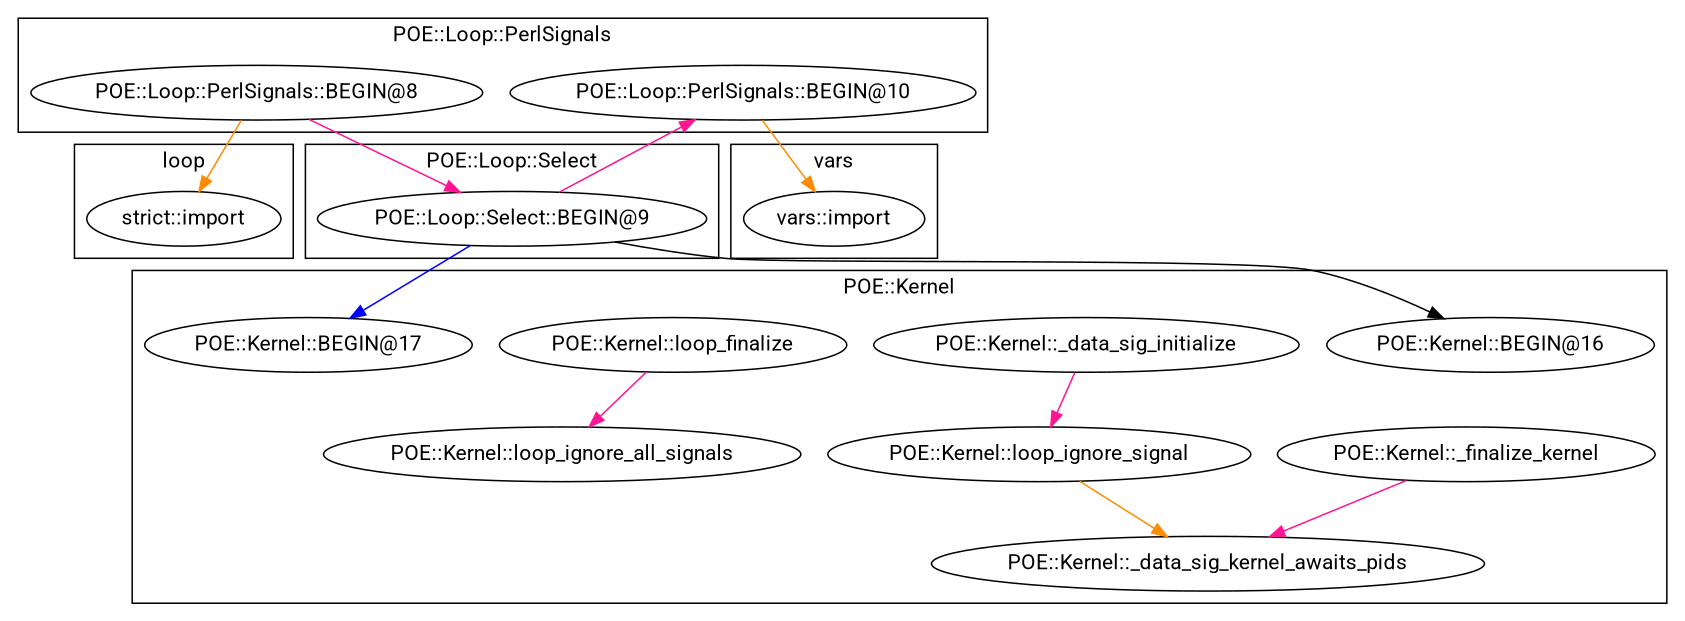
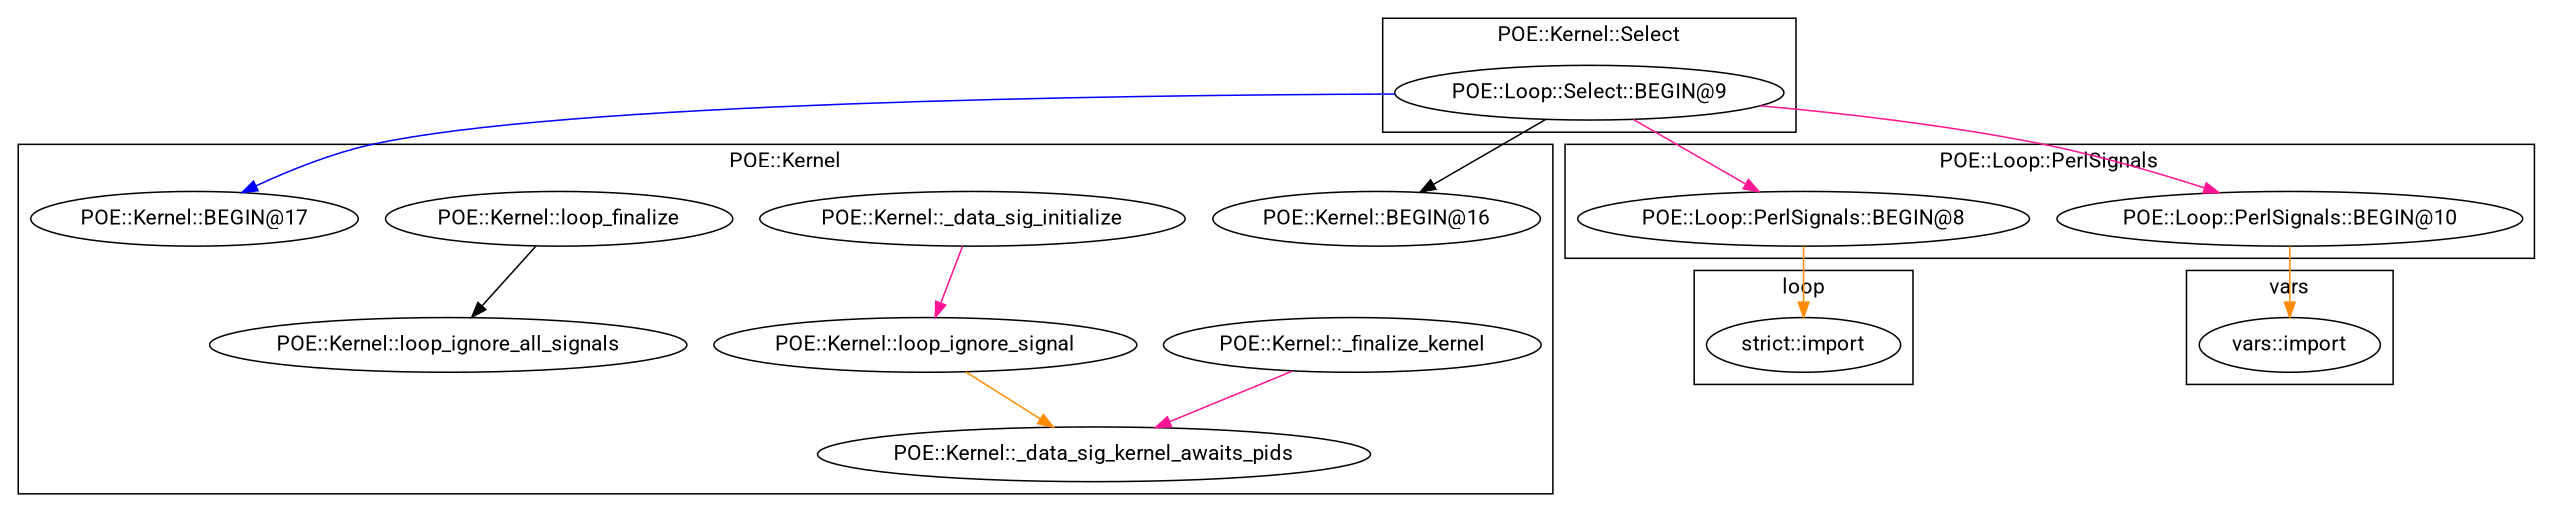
  digraph {
    fontname=Roboto
    node [fontname=Roboto]
    edge [color=deeppink fontname=Roboto]
    "POE::Loop::PerlSignals::BEGIN@8"
    "POE::Loop::PerlSignals::BEGIN@10"
    "strict::import"
    "POE::Loop::Select::BEGIN@9"
    "vars::import"
    "POE::Kernel::_finalize_kernel"
    "POE::Kernel::BEGIN@16"
    "POE::Kernel::loop_ignore_signal"
    "POE::Kernel::_data_sig_initialize"
    "POE::Kernel::loop_ignore_all_signals"
    "POE::Kernel::loop_finalize"
    "POE::Kernel::_data_sig_kernel_awaits_pids"
    "POE::Kernel::BEGIN@17"
    subgraph cluster_1 {
      label="POE::Loop::PerlSignals"
      "POE::Loop::PerlSignals::BEGIN@8"
      "POE::Loop::PerlSignals::BEGIN@10"
    }
    subgraph cluster_2 {
      label=loop
      "strict::import"
    }
    subgraph cluster_3 {
-     label="POE::Loop::Select"
+     label="POE::Kernel::Select"
      "POE::Loop::Select::BEGIN@9"
    }
    subgraph cluster_4 {
      label=vars
      "vars::import"
    }
    subgraph cluster_5 {
      label="POE::Kernel"
      "POE::Kernel::_finalize_kernel"
      "POE::Kernel::BEGIN@16"
      "POE::Kernel::loop_ignore_signal"
      "POE::Kernel::_data_sig_initialize"
      "POE::Kernel::loop_ignore_all_signals"
      "POE::Kernel::loop_finalize"
      "POE::Kernel::_data_sig_kernel_awaits_pids"
      "POE::Kernel::BEGIN@17"
    }
    "POE::Loop::PerlSignals::BEGIN@8" -> "strict::import" [color=darkorange]
    "POE::Loop::PerlSignals::BEGIN@10" -> "vars::import" [color=darkorange]
-   "POE::Loop::PerlSignals::BEGIN@8" -> "POE::Loop::Select::BEGIN@9"
+   "POE::Loop::Select::BEGIN@9" -> "POE::Loop::PerlSignals::BEGIN@8"
    "POE::Loop::Select::BEGIN@9" -> "POE::Loop::PerlSignals::BEGIN@10"
    "POE::Loop::Select::BEGIN@9" -> "POE::Kernel::BEGIN@16" [color=black]
    "POE::Loop::Select::BEGIN@9" -> "POE::Kernel::BEGIN@17" [color=blue]
    "POE::Kernel::_finalize_kernel" -> "POE::Kernel::_data_sig_kernel_awaits_pids"
    "POE::Kernel::loop_ignore_signal" -> "POE::Kernel::_data_sig_kernel_awaits_pids" [color=darkorange]
    "POE::Kernel::_data_sig_initialize" -> "POE::Kernel::loop_ignore_signal"
-   "POE::Kernel::loop_finalize" -> "POE::Kernel::loop_ignore_all_signals"
+   "POE::Kernel::loop_finalize" -> "POE::Kernel::loop_ignore_all_signals" [color=black]
  }
